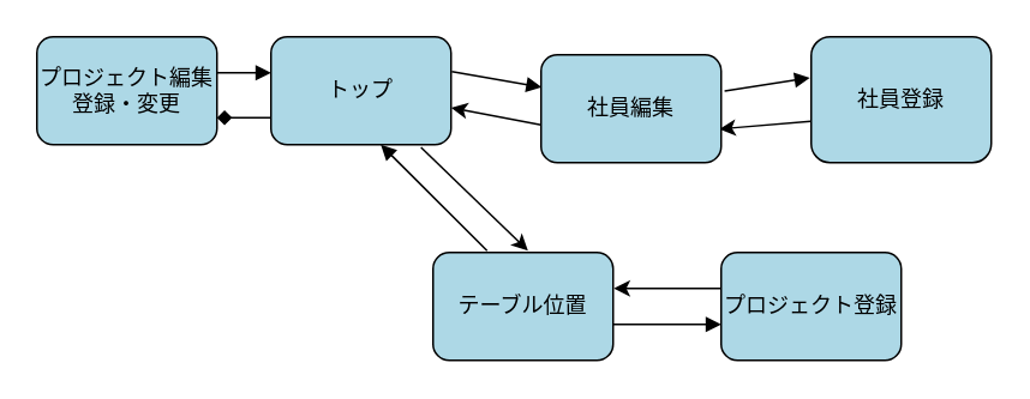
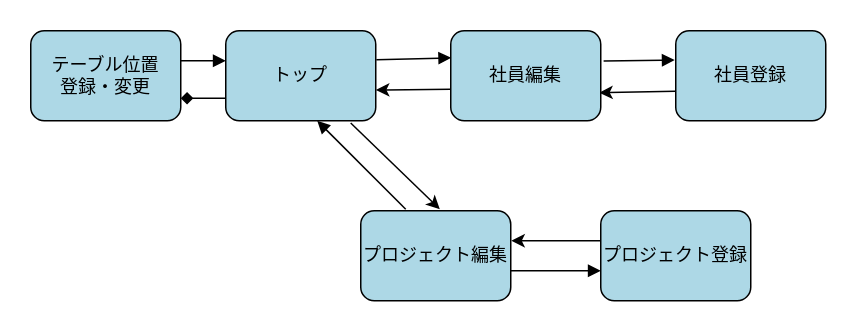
  <mxCell id="0" />
  <mxCell id="1" parent="0" />
  <mxCell id="2" value="トップ" style="rounded=1;fillColor=#ADD8E6;whiteSpace=wrap;html=1;" parent="1" vertex="1"><mxGeometry x="150" y="20" width="100" height="60" as="geometry" /></mxCell>
- <mxCell id="3" value="社員登録" style="rounded=1;fillColor=#ADD8E6;whiteSpace=wrap;html=1;" parent="1" vertex="1"><mxGeometry x="450" y="20" width="100" height="70" as="geometry" /></mxCell>
- <mxCell id="4" value="プロジェクト編集&lt;div&gt;登録・変更&lt;/div&gt;" style="rounded=1;fillColor=#ADD8E6;whiteSpace=wrap;html=1;" parent="1" vertex="1"><mxGeometry x="20" y="20" width="100" height="60" as="geometry" /></mxCell>
+ <mxCell id="3" value="社員登録" style="rounded=1;fillColor=#ADD8E6;whiteSpace=wrap;html=1;" parent="1" vertex="1"><mxGeometry x="450" y="20" width="100" height="60" as="geometry" /></mxCell>
+ <mxCell id="4" value="テーブル位置&lt;div&gt;登録・変更&lt;/div&gt;" style="rounded=1;fillColor=#ADD8E6;whiteSpace=wrap;html=1;" parent="1" vertex="1"><mxGeometry x="20" y="20" width="100" height="60" as="geometry" /></mxCell>
  <mxCell id="5" style="endArrow=block;startArrow=none;startFill=0;exitX=1.019;exitY=0.336;exitDx=0;exitDy=0;entryX=-0.007;entryY=0.326;entryDx=0;entryDy=0;entryPerimeter=0;exitPerimeter=0;" parent="1" source="9" target="3" edge="1"><mxGeometry relative="1" as="geometry"><mxPoint x="400" y="50" as="sourcePoint" /><mxPoint x="490" y="0" as="targetPoint" /></mxGeometry></mxCell>
  <mxCell id="6" style="endArrow=block;startArrow=none;startFill=0;exitX=1;exitY=0.25;exitDx=0;exitDy=0;entryX=0;entryY=0.25;entryDx=0;entryDy=0;" parent="1" edge="1"><mxGeometry relative="1" as="geometry"><mxPoint x="120" y="40" as="sourcePoint" /><Array as="points"><mxPoint x="130" y="40" /></Array><mxPoint x="150" y="40" as="targetPoint" /></mxGeometry></mxCell>
  <mxCell id="7" value="" style="endArrow=classic;html=1;exitX=-0.003;exitY=0.672;exitDx=0;exitDy=0;entryX=0.99;entryY=0.688;entryDx=0;entryDy=0;entryPerimeter=0;exitPerimeter=0;" parent="1" source="3" target="9" edge="1"><mxGeometry width="50" height="50" relative="1" as="geometry"><mxPoint x="400" y="170" as="sourcePoint" /><mxPoint x="290" y="130" as="targetPoint" /><Array as="points" /></mxGeometry></mxCell>
  <mxCell id="8" value="" style="endArrow=diamond;html=1;entryX=1;entryY=0.75;entryDx=0;entryDy=0;exitX=0;exitY=0.75;exitDx=0;exitDy=0;" parent="1" source="2" target="4" edge="1"><mxGeometry width="50" height="50" relative="1" as="geometry"><mxPoint x="150" y="60" as="sourcePoint" /><mxPoint x="40" y="60" as="targetPoint" /><Array as="points"><mxPoint x="140" y="65" /></Array></mxGeometry></mxCell>
- <mxCell id="9" value="社員編集" style="rounded=1;fillColor=#ADD8E6;whiteSpace=wrap;html=1;" parent="1" vertex="1"><mxGeometry x="300" y="30" width="100" height="60" as="geometry" /></mxCell>
+ <mxCell id="9" value="社員編集" style="rounded=1;fillColor=#ADD8E6;whiteSpace=wrap;html=1;" parent="1" vertex="1"><mxGeometry x="300" y="20" width="100" height="60" as="geometry" /></mxCell>
  <mxCell id="10" style="endArrow=block;startArrow=none;startFill=0;exitX=1.004;exitY=0.321;exitDx=0;exitDy=0;entryX=0.003;entryY=0.301;entryDx=0;entryDy=0;entryPerimeter=0;exitPerimeter=0;" parent="1" source="2" target="9" edge="1"><mxGeometry relative="1" as="geometry"><mxPoint x="210" y="120" as="sourcePoint" /><mxPoint x="330" y="120" as="targetPoint" /></mxGeometry></mxCell>
  <mxCell id="11" value="" style="endArrow=classic;html=1;exitX=0;exitY=0.65;exitDx=0;exitDy=0;entryX=1.001;entryY=0.658;entryDx=0;entryDy=0;exitPerimeter=0;entryPerimeter=0;" parent="1" source="9" target="2" edge="1"><mxGeometry width="50" height="50" relative="1" as="geometry"><mxPoint x="300" y="130" as="sourcePoint" /><mxPoint x="180" y="130" as="targetPoint" /><Array as="points" /></mxGeometry></mxCell>
  <mxCell id="12" value="プロジェクト登録" style="rounded=1;fillColor=#ADD8E6;whiteSpace=wrap;html=1;" parent="1" vertex="1"><mxGeometry x="400" y="140" width="100" height="60" as="geometry" /></mxCell>
  <mxCell id="13" style="endArrow=block;startArrow=none;startFill=0;exitX=1;exitY=0.75;exitDx=0;exitDy=0;entryX=0;entryY=0.75;entryDx=0;entryDy=0;" parent="1" edge="1"><mxGeometry relative="1" as="geometry"><mxPoint x="340" y="180" as="sourcePoint" /><mxPoint x="400" y="180" as="targetPoint" /><Array as="points"><mxPoint x="370" y="180" /></Array></mxGeometry></mxCell>
- <mxCell id="14" value="テーブル位置" style="rounded=1;fillColor=#ADD8E6;whiteSpace=wrap;html=1;" parent="1" vertex="1"><mxGeometry x="240" y="140" width="100" height="60" as="geometry" /></mxCell>
+ <mxCell id="14" value="プロジェクト編集" style="rounded=1;fillColor=#ADD8E6;whiteSpace=wrap;html=1;" parent="1" vertex="1"><mxGeometry x="240" y="140" width="100" height="60" as="geometry" /></mxCell>
  <mxCell id="15" value="" style="endArrow=classic;html=1;exitX=0.003;exitY=0.411;exitDx=0;exitDy=0;entryX=1.007;entryY=0.411;entryDx=0;entryDy=0;exitPerimeter=0;entryPerimeter=0;" parent="1" edge="1"><mxGeometry width="50" height="50" relative="1" as="geometry"><mxPoint x="400" y="160" as="sourcePoint" /><mxPoint x="340.4" y="160" as="targetPoint" /><Array as="points" /></mxGeometry></mxCell>
  <mxCell id="16" style="endArrow=block;startArrow=none;startFill=0;entryX=0.16;entryY=1;entryDx=0;entryDy=0;entryPerimeter=0;" parent="1" edge="1"><mxGeometry relative="1" as="geometry"><mxPoint x="270" y="139" as="sourcePoint" /><mxPoint x="211" y="80" as="targetPoint" /></mxGeometry></mxCell>
  <mxCell id="17" value="" style="endArrow=classic;html=1;exitX=0.833;exitY=1.025;exitDx=0;exitDy=0;entryX=0.527;entryY=-0.017;entryDx=0;entryDy=0;entryPerimeter=0;exitPerimeter=0;" parent="1" source="2" target="14" edge="1"><mxGeometry width="50" height="50" relative="1" as="geometry"><mxPoint x="260" y="90" as="sourcePoint" /><mxPoint x="170" y="160" as="targetPoint" /><Array as="points" /></mxGeometry></mxCell>
